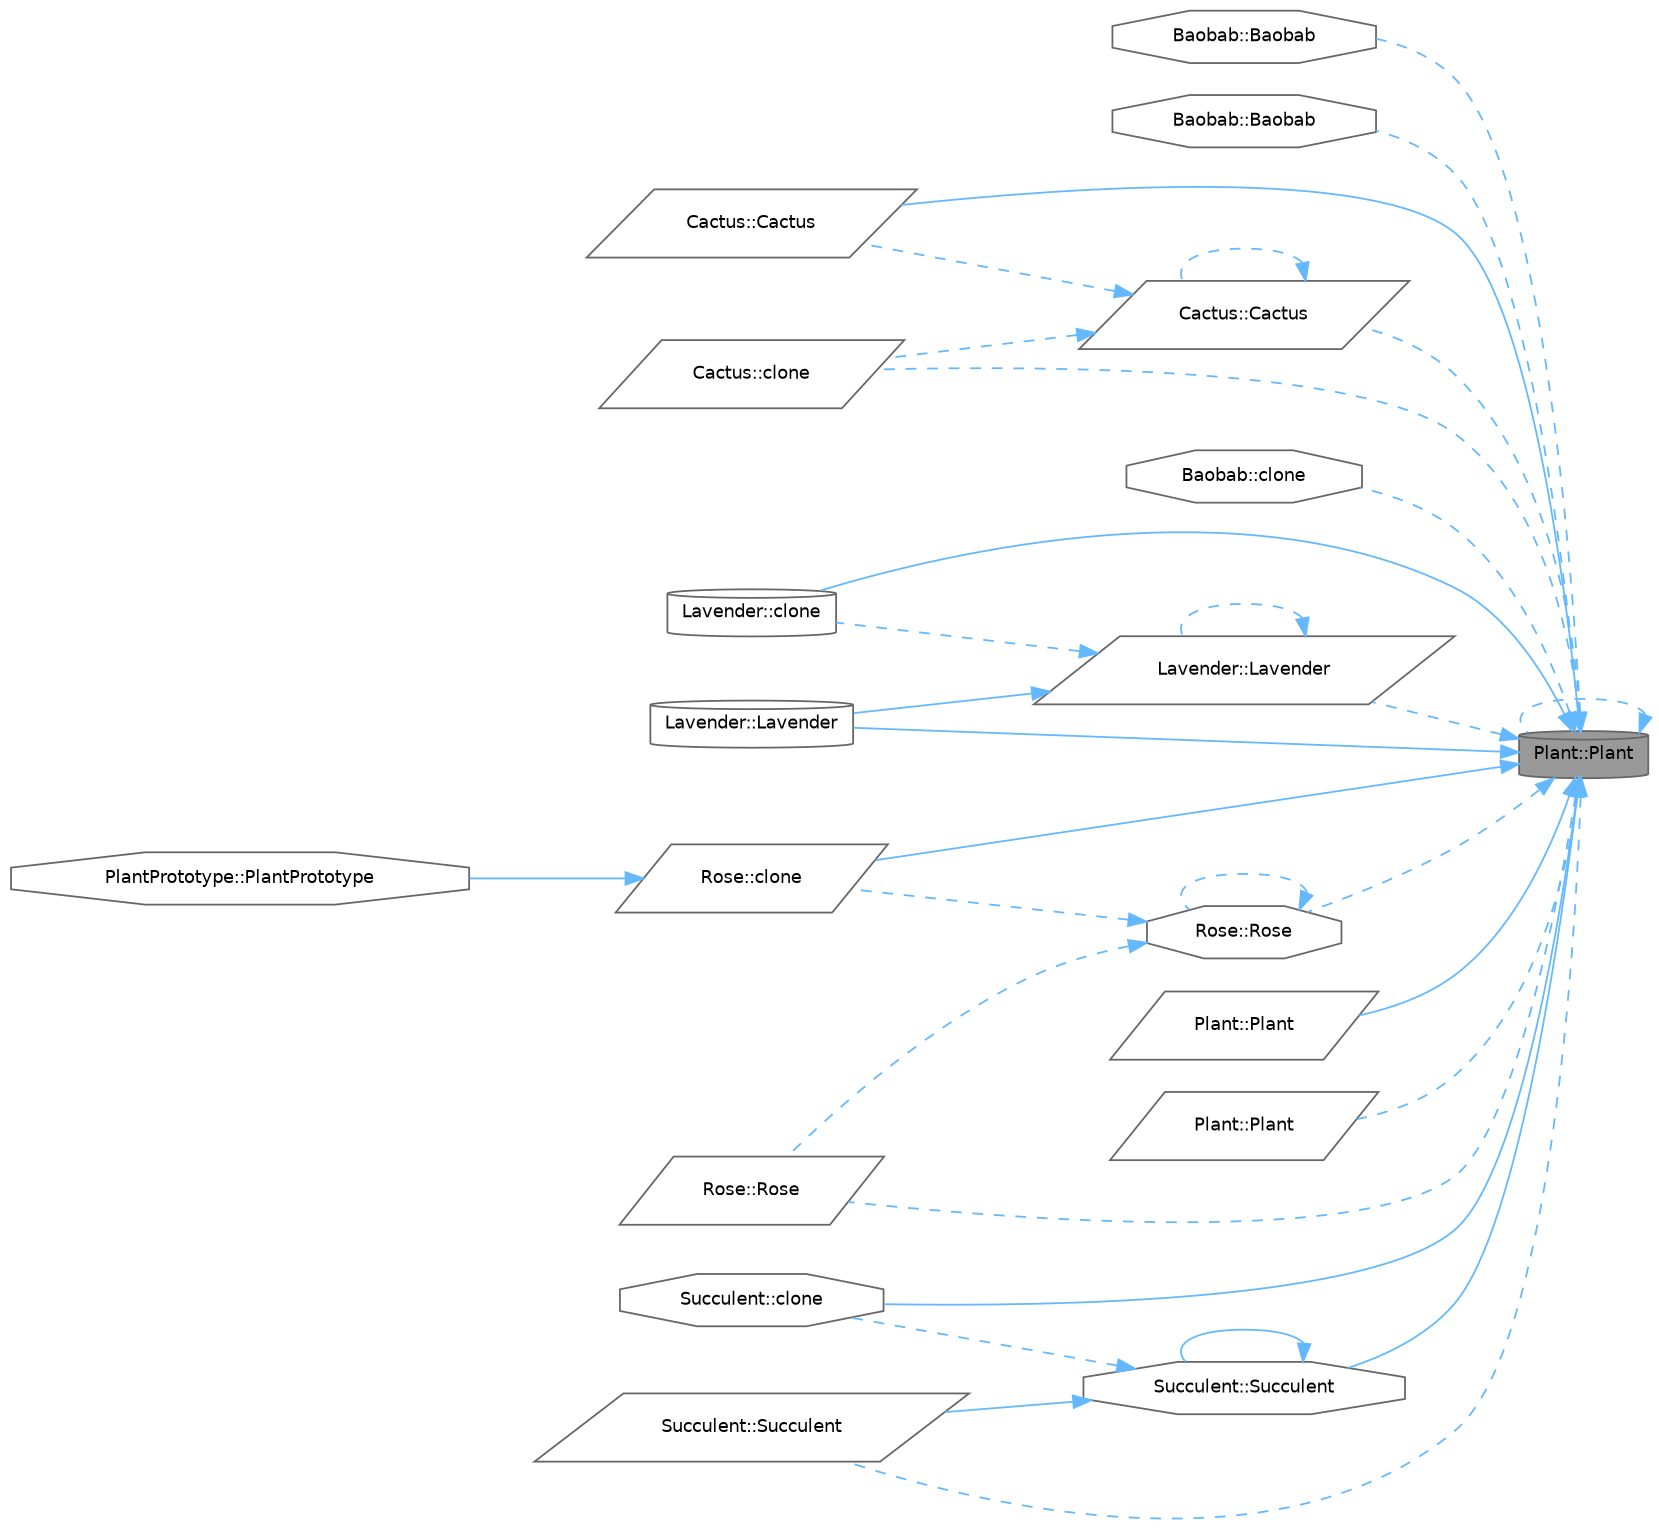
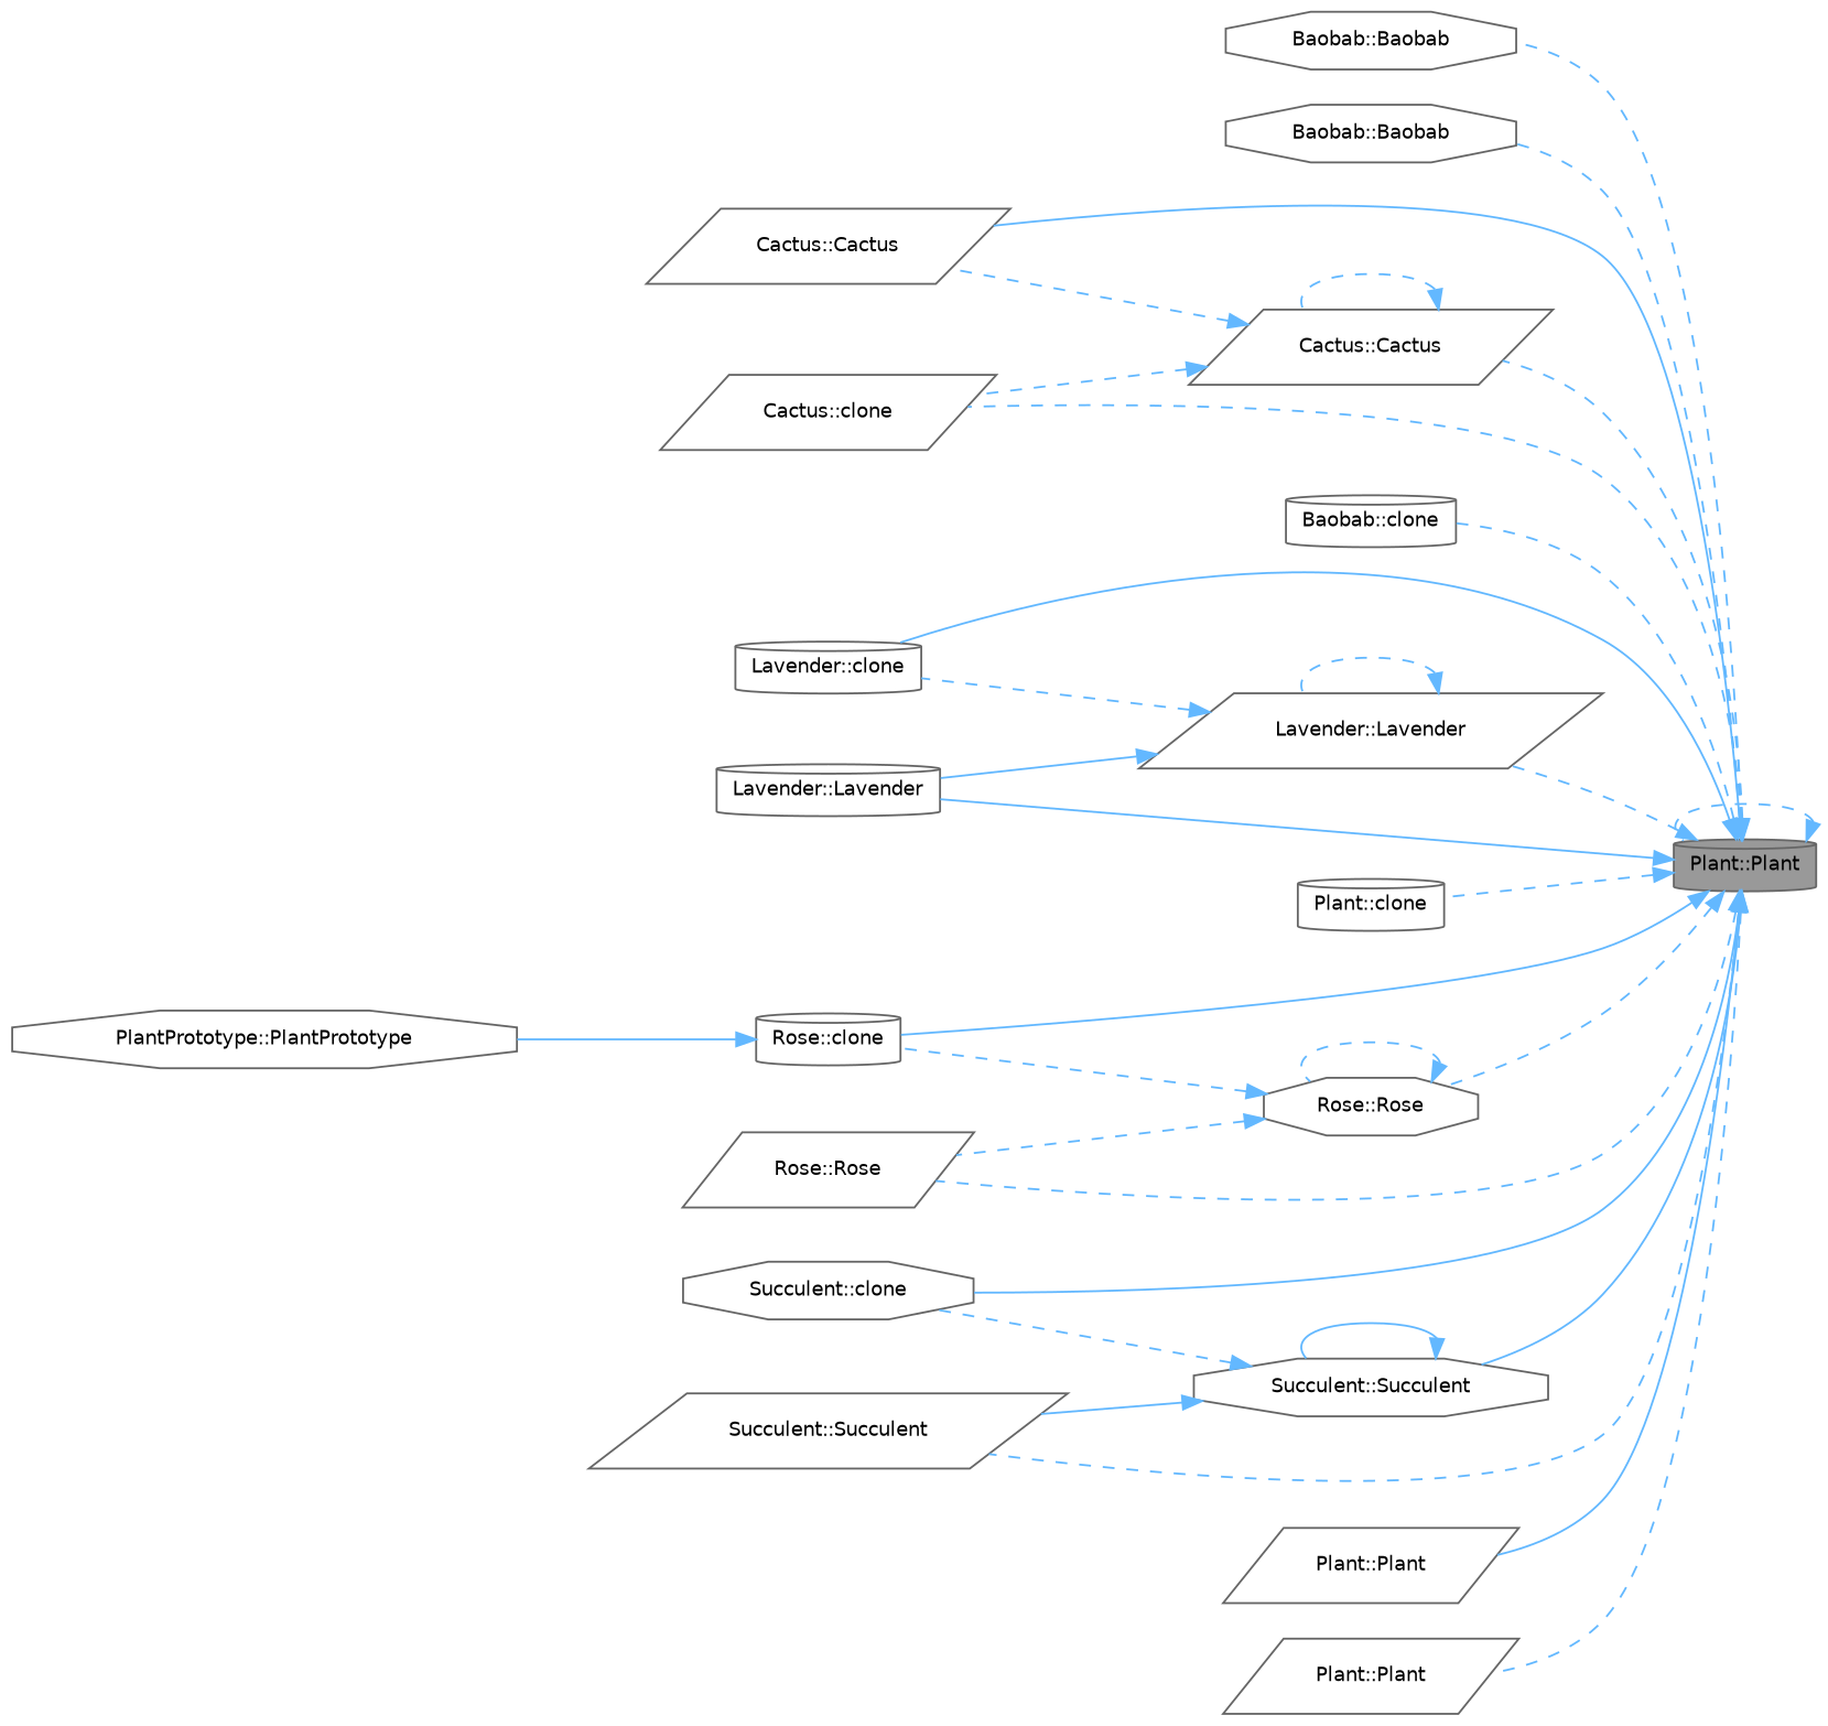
  digraph {
    rankdir=RL
    node [color=grey40 fillcolor=white fontname=Helvetica fontsize=10 shape=parallelogram style=filled]
    edge [color=steelblue1 dir=back fontname=Helvetica fontsize=10 labelfontname=Helvetica labelfontsize=10 style=dashed]
    n1 [color=gray40 fillcolor=grey60 fontcolor=black height=0.2 label="Plant::Plant" shape=cylinder width=0.4]
    n2 [height=0.2 label="Baobab::Baobab" shape=octagon width=0.4]
    n3 [height=0.2 label="Baobab::Baobab" shape=octagon width=0.4]
    n4 [height=0.2 label="Cactus::Cactus" width=0.4]
    n5 [height=0.2 label="Cactus::Cactus" width=0.4]
    n6 [height=0.2 label="Cactus::clone" width=0.4]
-   n7 [height=0.2 label="Baobab::clone" shape=octagon width=0.4]
+   n7 [height=0.2 label="Baobab::clone" shape=cylinder width=0.4]
    n8 [height=0.2 label="Lavender::clone" shape=cylinder width=0.4]
-   n10 [height=0.2 label="Rose::clone" width=0.4]
+   n9 [height=0.2 label="Plant::clone" shape=cylinder width=0.4]
+   n10 [height=0.2 label="Rose::clone" shape=cylinder width=0.4]
    n11 [height=0.2 label="Succulent::clone" shape=octagon width=0.4]
    n12 [height=0.2 label="Lavender::Lavender" width=0.4]
    n13 [height=0.2 label="Lavender::Lavender" shape=cylinder width=0.4]
    n14 [height=0.2 label="Plant::Plant" width=0.4]
    n15 [height=0.2 label="Plant::Plant" width=0.4]
    n16 [height=0.2 label="Rose::Rose" shape=octagon width=0.4]
    n17 [height=0.2 label="Rose::Rose" width=0.4]
    n18 [height=0.2 label="Succulent::Succulent" shape=octagon width=0.4]
    n19 [height=0.2 label="Succulent::Succulent" width=0.4]
    n20 [height=0.2 label="PlantPrototype::PlantPrototype" shape=octagon width=0.4]
    n1 -> n1
    n1 -> n2
    n1 -> n3
    n1 -> n4
    n1 -> n5 [style=solid]
    n1 -> n6
    n1 -> n7
    n1 -> n8 [style=solid]
+   n1 -> n9
    n1 -> n10 [style=solid]
    n1 -> n11 [style=solid]
    n1 -> n12
    n1 -> n13 [style=solid]
    n1 -> n14 [style=solid]
    n1 -> n15
    n1 -> n16
    n1 -> n17
    n1 -> n18 [style=solid]
    n1 -> n19
    n4 -> n4
    n4 -> n5
    n4 -> n6
    n10 -> n20 [style=solid]
    n12 -> n8
    n12 -> n12
    n12 -> n13 [style=solid]
    n16 -> n10
    n16 -> n16
    n16 -> n17
    n18 -> n11
    n18 -> n18 [style=solid]
    n18 -> n19 [style=solid]
  }
